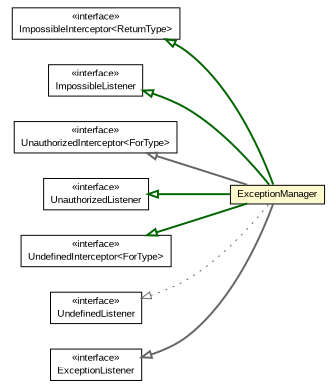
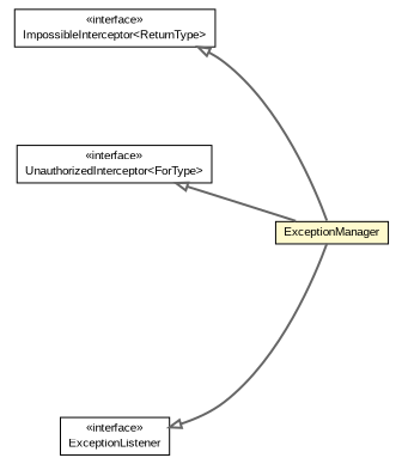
  digraph {
    nodesep=0.25
    rankdir=LR
    ranksep=0.5
    node [fontcolor=black fontname=arial fontsize=10.0 shape=plaintext]
    edge [arrowtail=empty color=darkgreen dir=back fontname=arial fontsize=10 headport=p labelfontname=arial labelfontsize=10 style=bold tailport=p]
    n1 [label=<<table title="io.nextweb.operations.exceptions.ExceptionManager" border="0" cellborder="1" cellspacing="0" cellpadding="2" port="p" bgcolor="lemonChiffon" href="./ExceptionManager.html"> 		<tr><td><table border="0" cellspacing="0" cellpadding="1"> <tr><td align="center" balign="center"> ExceptionManager </td></tr> 		</table></td></tr> 		</table>>]
    n2 [label=<<table title="io.nextweb.operations.exceptions.ImpossibleInterceptor" border="0" cellborder="1" cellspacing="0" cellpadding="2" port="p" href="./ImpossibleInterceptor.html"> 		<tr><td><table border="0" cellspacing="0" cellpadding="1"> <tr><td align="center" balign="center"> &#171;interface&#187; </td></tr> <tr><td align="center" balign="center"> ImpossibleInterceptor&lt;ReturnType&gt; </td></tr> 		</table></td></tr> 		</table>>]
-   n3 [label=<<table title="io.nextweb.operations.exceptions.ImpossibleListener" border="0" cellborder="1" cellspacing="0" cellpadding="2" port="p" href="./ImpossibleListener.html"> 		<tr><td><table border="0" cellspacing="0" cellpadding="1"> <tr><td align="center" balign="center"> &#171;interface&#187; </td></tr> <tr><td align="center" balign="center"> ImpossibleListener </td></tr> 		</table></td></tr> 		</table>>]
    n4 [label=<<table title="io.nextweb.operations.exceptions.UnauthorizedInterceptor" border="0" cellborder="1" cellspacing="0" cellpadding="2" port="p" href="./UnauthorizedInterceptor.html"> 		<tr><td><table border="0" cellspacing="0" cellpadding="1"> <tr><td align="center" balign="center"> &#171;interface&#187; </td></tr> <tr><td align="center" balign="center"> UnauthorizedInterceptor&lt;ForType&gt; </td></tr> 		</table></td></tr> 		</table>>]
-   n5 [label=<<table title="io.nextweb.operations.exceptions.UnauthorizedListener" border="0" cellborder="1" cellspacing="0" cellpadding="2" port="p" href="./UnauthorizedListener.html"> 		<tr><td><table border="0" cellspacing="0" cellpadding="1"> <tr><td align="center" balign="center"> &#171;interface&#187; </td></tr> <tr><td align="center" balign="center"> UnauthorizedListener </td></tr> 		</table></td></tr> 		</table>>]
-   n6 [label=<<table title="io.nextweb.operations.exceptions.UndefinedInterceptor" border="0" cellborder="1" cellspacing="0" cellpadding="2" port="p" href="./UndefinedInterceptor.html"> 		<tr><td><table border="0" cellspacing="0" cellpadding="1"> <tr><td align="center" balign="center"> &#171;interface&#187; </td></tr> <tr><td align="center" balign="center"> UndefinedInterceptor&lt;ForType&gt; </td></tr> 		</table></td></tr> 		</table>>]
-   n7 [label=<<table title="io.nextweb.operations.exceptions.UndefinedListener" border="0" cellborder="1" cellspacing="0" cellpadding="2" port="p" href="./UndefinedListener.html"> 		<tr><td><table border="0" cellspacing="0" cellpadding="1"> <tr><td align="center" balign="center"> &#171;interface&#187; </td></tr> <tr><td align="center" balign="center"> UndefinedListener </td></tr> 		</table></td></tr> 		</table>>]
    n8 [label=<<table title="io.nextweb.fn.ExceptionListener" border="0" cellborder="1" cellspacing="0" cellpadding="2" port="p" href="../../fn/ExceptionListener.html"> 		<tr><td><table border="0" cellspacing="0" cellpadding="1"> <tr><td align="center" balign="center"> &#171;interface&#187; </td></tr> <tr><td align="center" balign="center"> ExceptionListener </td></tr> 		</table></td></tr> 		</table>>]
-   n2 -> n1
-   n3 -> n1
+   n2 -> n1 [color=gray40]
    n4 -> n1 [color=gray40]
-   n5 -> n1
-   n6 -> n1
-   n7 -> n1 [color=gray40 style=dotted]
    n8 -> n1 [color=gray40]
  }
